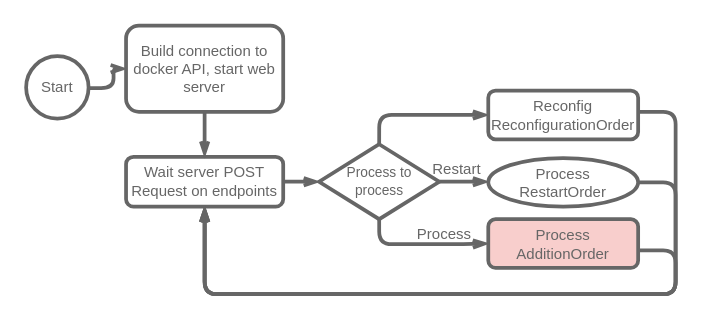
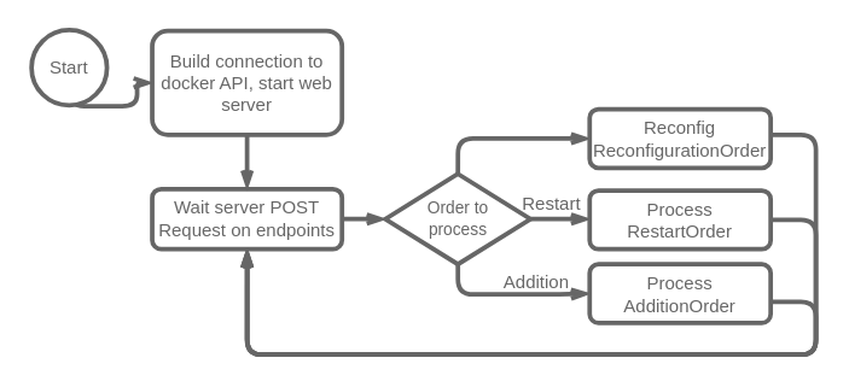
  <mxCell id="0" />
  <mxCell id="1" parent="0" />
  <mxCell id="2" style="edgeStyle=orthogonalEdgeStyle;shape=connector;curved=0;rounded=1;orthogonalLoop=1;jettySize=auto;html=1;exitX=0.5;exitY=0;exitDx=0;exitDy=0;labelBackgroundColor=default;strokeColor=#666666;strokeWidth=3;align=center;verticalAlign=middle;fontFamily=Helvetica;fontSize=12;fontColor=#666666;endArrow=openThin;endFill=0;fillColor=#FAE5C7;entryX=0;entryY=0.5;entryDx=0;entryDy=0;" edge="1" parent="1" source="3" target="7"><mxGeometry relative="1" as="geometry"><Array as="points"><mxPoint x="45" y="70" /><mxPoint x="90" y="70" /></Array></mxGeometry></mxCell>
- <mxCell id="3" value="Start" style="ellipse;whiteSpace=wrap;html=1;aspect=fixed;strokeColor=#666666;fontColor=#666666;fillColor=#FFFFFF;strokeWidth=3;" vertex="1" parent="1"><mxGeometry x="20" y="44.5" width="50" height="50" as="geometry" /></mxCell>
+ <mxCell id="3" value="Start" style="ellipse;whiteSpace=wrap;html=1;aspect=fixed;strokeColor=#666666;fontColor=#666666;fillColor=#FFFFFF;strokeWidth=3;" vertex="1" parent="1"><mxGeometry x="20" y="19.5" width="50" height="50" as="geometry" /></mxCell>
  <mxCell id="4" style="edgeStyle=orthogonalEdgeStyle;shape=connector;curved=0;rounded=1;orthogonalLoop=1;jettySize=auto;html=1;labelBackgroundColor=default;strokeColor=#666666;strokeWidth=3;align=center;verticalAlign=middle;fontFamily=Helvetica;fontSize=12;fontColor=#666666;endArrow=openThin;endFill=0;fillColor=#FAE5C7;" edge="1" parent="1" source="5" target="11"><mxGeometry relative="1" as="geometry" /></mxCell>
  <mxCell id="5" value="Wait server POST&lt;br&gt;Request on endpoints" style="rounded=1;whiteSpace=wrap;html=1;strokeColor=#666666;fontColor=#666666;fillColor=#FFFFFF;strokeWidth=3;" vertex="1" parent="1"><mxGeometry x="100" y="125" width="125.83" height="40" as="geometry" /></mxCell>
  <mxCell id="6" style="edgeStyle=orthogonalEdgeStyle;shape=connector;curved=0;rounded=1;orthogonalLoop=1;jettySize=auto;html=1;labelBackgroundColor=default;strokeColor=#666666;strokeWidth=3;align=center;verticalAlign=middle;fontFamily=Helvetica;fontSize=12;fontColor=#666666;endArrow=openThin;endFill=0;fillColor=#FAE5C7;" edge="1" parent="1" source="7" target="5"><mxGeometry relative="1" as="geometry" /></mxCell>
  <mxCell id="7" value="Build connection to docker API, start web server" style="rounded=1;whiteSpace=wrap;html=1;strokeColor=#666666;fontColor=#666666;fillColor=#FFFFFF;strokeWidth=3;" vertex="1" parent="1"><mxGeometry x="100" y="20" width="125.83" height="69" as="geometry" /></mxCell>
  <mxCell id="8" style="edgeStyle=orthogonalEdgeStyle;shape=connector;curved=0;rounded=1;orthogonalLoop=1;jettySize=auto;html=1;labelBackgroundColor=default;strokeColor=#666666;strokeWidth=3;align=center;verticalAlign=middle;fontFamily=Helvetica;fontSize=12;fontColor=#666666;endArrow=openThin;endFill=0;fillColor=#FAE5C7;exitX=0.5;exitY=0;exitDx=0;exitDy=0;entryX=0;entryY=0.5;entryDx=0;entryDy=0;" edge="1" parent="1" source="11" target="15"><mxGeometry relative="1" as="geometry" /></mxCell>
  <mxCell id="9" style="edgeStyle=orthogonalEdgeStyle;shape=connector;curved=0;rounded=1;orthogonalLoop=1;jettySize=auto;html=1;exitX=1;exitY=0.5;exitDx=0;exitDy=0;entryX=0;entryY=0.5;entryDx=0;entryDy=0;labelBackgroundColor=default;strokeColor=#666666;strokeWidth=3;align=center;verticalAlign=middle;fontFamily=Helvetica;fontSize=12;fontColor=#666666;endArrow=openThin;endFill=0;fillColor=#FAE5C7;" edge="1" parent="1" source="11" target="13"><mxGeometry relative="1" as="geometry" /></mxCell>
  <mxCell id="10" style="edgeStyle=orthogonalEdgeStyle;shape=connector;curved=0;rounded=1;orthogonalLoop=1;jettySize=auto;html=1;exitX=0.5;exitY=1;exitDx=0;exitDy=0;entryX=0;entryY=0.5;entryDx=0;entryDy=0;labelBackgroundColor=default;strokeColor=#666666;strokeWidth=3;align=center;verticalAlign=middle;fontFamily=Helvetica;fontSize=12;fontColor=#666666;endArrow=openThin;endFill=0;fillColor=#FAE5C7;" edge="1" parent="1" source="11" target="17"><mxGeometry relative="1" as="geometry" /></mxCell>
- <mxCell id="11" value="Process to &lt;br&gt;process" style="rhombus;whiteSpace=wrap;html=1;rounded=0;strokeColor=#666666;strokeWidth=3;align=center;verticalAlign=middle;fontFamily=Helvetica;fontSize=11;fontColor=#666666;fillColor=#FFFFFF;spacingTop=-1;" vertex="1" parent="1"><mxGeometry x="254.57" y="115" width="96.19" height="60" as="geometry" /></mxCell>
+ <mxCell id="11" value="Order to &lt;br&gt;process" style="rhombus;whiteSpace=wrap;html=1;rounded=0;strokeColor=#666666;strokeWidth=3;align=center;verticalAlign=middle;fontFamily=Helvetica;fontSize=11;fontColor=#666666;fillColor=#FFFFFF;spacingTop=-1;" vertex="1" parent="1"><mxGeometry x="254.57" y="115" width="96.19" height="60" as="geometry" /></mxCell>
  <mxCell id="12" style="edgeStyle=orthogonalEdgeStyle;shape=connector;curved=0;rounded=1;orthogonalLoop=1;jettySize=auto;html=1;entryX=0.5;entryY=1;entryDx=0;entryDy=0;labelBackgroundColor=default;strokeColor=#666666;strokeWidth=3;align=center;verticalAlign=middle;fontFamily=Helvetica;fontSize=12;fontColor=#666666;endArrow=openThin;endFill=0;fillColor=#FAE5C7;exitX=1;exitY=0.5;exitDx=0;exitDy=0;" edge="1" parent="1" source="13" target="5"><mxGeometry relative="1" as="geometry"><Array as="points"><mxPoint x="540" y="146" /><mxPoint x="540" y="235" /><mxPoint x="163" y="235" /></Array></mxGeometry></mxCell>
- <mxCell id="13" value="Process &lt;br&gt;RestartOrder" style="ellipse;whiteSpace=wrap;html=1;strokeColor=#666666;fontColor=#666666;fillColor=#FFFFFF;strokeWidth=3;" vertex="1" parent="1"><mxGeometry x="390" y="126" width="120" height="39" as="geometry" /></mxCell>
+ <mxCell id="13" value="Process &lt;br&gt;RestartOrder" style="rounded=1;whiteSpace=wrap;html=1;strokeColor=#666666;fontColor=#666666;fillColor=#FFFFFF;strokeWidth=3;" vertex="1" parent="1"><mxGeometry x="390" y="126" width="120" height="39" as="geometry" /></mxCell>
  <mxCell id="14" style="edgeStyle=orthogonalEdgeStyle;shape=connector;curved=0;rounded=1;orthogonalLoop=1;jettySize=auto;html=1;entryX=0.5;entryY=1;entryDx=0;entryDy=0;labelBackgroundColor=default;strokeColor=#666666;strokeWidth=3;align=center;verticalAlign=middle;fontFamily=Helvetica;fontSize=12;fontColor=#666666;endArrow=openThin;endFill=0;fillColor=#FAE5C7;" edge="1" parent="1" source="15" target="5"><mxGeometry relative="1" as="geometry"><Array as="points"><mxPoint x="540" y="89" /><mxPoint x="540" y="235" /><mxPoint x="163" y="235" /></Array></mxGeometry></mxCell>
  <mxCell id="15" value="Reconfig ReconfigurationOrder" style="rounded=1;whiteSpace=wrap;html=1;strokeColor=#666666;fontColor=#666666;fillColor=#FFFFFF;strokeWidth=3;" vertex="1" parent="1"><mxGeometry x="390" y="72" width="120" height="39" as="geometry" /></mxCell>
  <mxCell id="16" style="edgeStyle=orthogonalEdgeStyle;shape=connector;curved=0;rounded=1;orthogonalLoop=1;jettySize=auto;html=1;labelBackgroundColor=default;strokeColor=#666666;strokeWidth=3;align=center;verticalAlign=middle;fontFamily=Helvetica;fontSize=12;fontColor=#666666;endArrow=openThin;endFill=0;fillColor=#FAE5C7;" edge="1" parent="1" source="17" target="5"><mxGeometry relative="1" as="geometry"><Array as="points"><mxPoint x="540" y="200" /><mxPoint x="540" y="235" /><mxPoint x="163" y="235" /></Array></mxGeometry></mxCell>
- <mxCell id="17" value="Process AdditionOrder" style="rounded=1;whiteSpace=wrap;html=1;strokeColor=#666666;fontColor=#666666;fillColor=#f8cecc;strokeWidth=3;" vertex="1" parent="1"><mxGeometry x="390" y="175" width="120" height="39" as="geometry" /></mxCell>
+ <mxCell id="17" value="Process AdditionOrder" style="rounded=1;whiteSpace=wrap;html=1;strokeColor=#666666;fontColor=#666666;fillColor=#FFFFFF;strokeWidth=3;" vertex="1" parent="1"><mxGeometry x="390" y="175" width="120" height="39" as="geometry" /></mxCell>
  <mxCell id="18" value="Restart" style="text;html=1;strokeColor=none;fillColor=none;align=center;verticalAlign=middle;whiteSpace=wrap;rounded=0;fontSize=12;fontFamily=Helvetica;fontColor=#666666;" vertex="1" parent="1"><mxGeometry x="346.73" y="125" width="36.25" height="20" as="geometry" /></mxCell>
- <mxCell id="19" value="Process" style="text;html=1;strokeColor=none;fillColor=none;align=center;verticalAlign=middle;whiteSpace=wrap;rounded=0;fontSize=12;fontFamily=Helvetica;fontColor=#666666;" vertex="1" parent="1"><mxGeometry x="302.73" y="177" width="104.25" height="20" as="geometry" /></mxCell>
+ <mxCell id="19" value="Addition" style="text;html=1;strokeColor=none;fillColor=none;align=center;verticalAlign=middle;whiteSpace=wrap;rounded=0;fontSize=12;fontFamily=Helvetica;fontColor=#666666;" vertex="1" parent="1"><mxGeometry x="302.73" y="177" width="104.25" height="20" as="geometry" /></mxCell>
